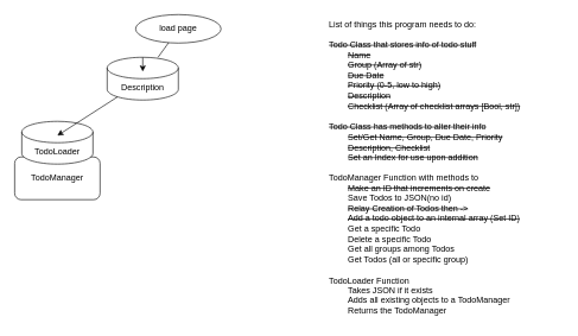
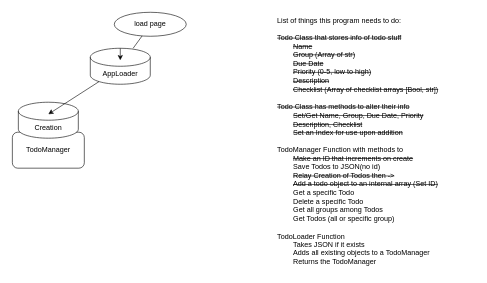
  <mxCell id="0" />
  <mxCell id="1" parent="0" />
- <mxCell id="2" value="Description" style="shape=cylinder3;whiteSpace=wrap;html=1;boundedLbl=1;backgroundOutline=1;size=15;fillColor=default;" vertex="1" parent="1"><mxGeometry x="150" y="80" width="100" height="60" as="geometry" /></mxCell>
+ <mxCell id="2" value="AppLoader" style="shape=cylinder3;whiteSpace=wrap;html=1;boundedLbl=1;backgroundOutline=1;size=15;fillColor=default;" vertex="1" parent="1"><mxGeometry x="150" y="80" width="100" height="60" as="geometry" /></mxCell>
  <mxCell id="3" value="TodoManager" style="rounded=1;whiteSpace=wrap;html=1;fillColor=default;" vertex="1" parent="1"><mxGeometry x="20" y="220" width="120" height="60" as="geometry" /></mxCell>
  <mxCell id="4" value="load page" style="ellipse;whiteSpace=wrap;html=1;" vertex="1" parent="1"><mxGeometry x="190" y="20" width="120" height="40" as="geometry" /></mxCell>
  <mxCell id="5" value="List of things this program needs to do:&lt;br&gt;&lt;br&gt;&lt;div style=&quot;&quot;&gt;&lt;span style=&quot;background-color: initial;&quot;&gt;&lt;strike&gt;Todo Class that stores info of todo stuff&lt;/strike&gt;&lt;/span&gt;&lt;/div&gt;&lt;div style=&quot;&quot;&gt;&lt;span style=&quot;background-color: initial;&quot;&gt;&lt;strike&gt;&lt;span style=&quot;&quot;&gt;&#09;&lt;/span&gt;&lt;span style=&quot;white-space: pre;&quot;&gt;&#09;&lt;/span&gt;Name&lt;br&gt;&lt;/strike&gt;&lt;/span&gt;&lt;/div&gt;&lt;div style=&quot;&quot;&gt;&lt;span style=&quot;background-color: initial;&quot;&gt;&lt;strike&gt;&lt;span style=&quot;&quot;&gt;&#09;&lt;/span&gt;&lt;span style=&quot;white-space: pre;&quot;&gt;&#09;&lt;/span&gt;Group (Array of str)&lt;br&gt;&lt;/strike&gt;&lt;/span&gt;&lt;/div&gt;&lt;div style=&quot;&quot;&gt;&lt;span style=&quot;background-color: initial;&quot;&gt;&lt;strike&gt;&lt;span style=&quot;&quot;&gt;&#09;&lt;/span&gt;&lt;span style=&quot;white-space: pre;&quot;&gt;&#09;&lt;/span&gt;Due Date&lt;br&gt;&lt;/strike&gt;&lt;/span&gt;&lt;/div&gt;&lt;div style=&quot;&quot;&gt;&lt;span style=&quot;background-color: initial;&quot;&gt;&lt;strike&gt;&lt;span style=&quot;&quot;&gt;&#09;&lt;/span&gt;&lt;span style=&quot;white-space: pre;&quot;&gt;&#09;&lt;/span&gt;Priority (0-5, low to high)&lt;br&gt;&lt;/strike&gt;&lt;/span&gt;&lt;/div&gt;&lt;div style=&quot;&quot;&gt;&lt;/div&gt;&lt;div style=&quot;&quot;&gt;&lt;span style=&quot;background-color: initial;&quot;&gt;&lt;strike&gt;&lt;span style=&quot;&quot;&gt;&#09;&lt;/span&gt;&lt;span style=&quot;white-space: pre;&quot;&gt;&#09;&lt;/span&gt;Description&lt;br&gt;&lt;/strike&gt;&lt;/span&gt;&lt;/div&gt;&lt;div style=&quot;&quot;&gt;&lt;span style=&quot;background-color: initial;&quot;&gt;&lt;strike&gt;&lt;span style=&quot;&quot;&gt;&#09;&lt;/span&gt;&lt;span style=&quot;white-space: pre;&quot;&gt;&#09;&lt;/span&gt;Checklist (Array of checklist arrays [Bool, str])&lt;/strike&gt;&lt;br&gt;&lt;/span&gt;&lt;/div&gt;&lt;div style=&quot;&quot;&gt;&lt;span style=&quot;background-color: initial;&quot;&gt;&lt;span style=&quot;&quot;&gt;&#09;&lt;/span&gt;&lt;br&gt;&lt;/span&gt;&lt;/div&gt;&lt;div style=&quot;&quot;&gt;&lt;span style=&quot;background-color: initial;&quot;&gt;&lt;strike&gt;Todo Class has methods to alter their info&lt;/strike&gt;&lt;/span&gt;&lt;/div&gt;&lt;div style=&quot;&quot;&gt;&lt;span style=&quot;background-color: initial;&quot;&gt;&lt;strike&gt;&lt;span style=&quot;&quot;&gt;&#09;&lt;/span&gt;&lt;span style=&quot;white-space: pre;&quot;&gt;&#09;&lt;/span&gt;Set/Get Name, Group, Due Date, Priority&lt;br&gt;&lt;/strike&gt;&lt;/span&gt;&lt;/div&gt;&lt;div style=&quot;&quot;&gt;&lt;span style=&quot;background-color: initial;&quot;&gt;&lt;strike&gt;&lt;span style=&quot;&quot;&gt;&#09;&lt;/span&gt;&lt;span style=&quot;&quot;&gt;&#09;&lt;/span&gt;&lt;span style=&quot;white-space: pre;&quot;&gt;&#09;&lt;/span&gt;Description, Checklist&lt;br&gt;&lt;/strike&gt;&lt;/span&gt;&lt;/div&gt;&lt;div style=&quot;&quot;&gt;&lt;span style=&quot;background-color: initial;&quot;&gt;&lt;strike&gt;&lt;span style=&quot;white-space: pre;&quot;&gt;&#09;&lt;/span&gt;Set an Index for use upon addition&lt;/strike&gt;&lt;br&gt;&lt;/span&gt;&lt;/div&gt;&lt;div style=&quot;&quot;&gt;&lt;br&gt;&lt;/div&gt;&lt;div style=&quot;&quot;&gt;&lt;span style=&quot;background-color: initial;&quot;&gt;TodoManager Function with methods to&lt;/span&gt;&lt;/div&gt;&lt;div style=&quot;&quot;&gt;&lt;span style=&quot;background-color: initial;&quot;&gt;&lt;span style=&quot;white-space: pre;&quot;&gt;&#09;&lt;/span&gt;&lt;strike&gt;Make an ID that increments on create&lt;/strike&gt;&lt;br&gt;&lt;/span&gt;&lt;/div&gt;&lt;div style=&quot;&quot;&gt;&lt;span style=&quot;white-space: pre;&quot;&gt;&#09;&lt;/span&gt;Save Todos to JSON(no id)&lt;br&gt;&lt;/div&gt;&lt;div style=&quot;&quot;&gt;&lt;span style=&quot;background-color: initial;&quot;&gt;&lt;span style=&quot;white-space: pre;&quot;&gt;&#09;&lt;/span&gt;&lt;strike&gt;Relay Creation of Todos then -&amp;gt;&lt;br&gt;&lt;/strike&gt;&lt;/span&gt;&lt;/div&gt;&lt;div style=&quot;&quot;&gt;&lt;span style=&quot;background-color: initial;&quot;&gt;&lt;strike&gt;&lt;span style=&quot;&quot;&gt;&#09;&lt;/span&gt;&lt;span style=&quot;white-space: pre;&quot;&gt;&#09;&lt;/span&gt;Add a todo object to an internal array (Set ID)&lt;/strike&gt;&lt;/span&gt;&lt;/div&gt;&lt;div style=&quot;&quot;&gt;&lt;span style=&quot;background-color: initial;&quot;&gt;&lt;span style=&quot;white-space: pre;&quot;&gt;&#09;&lt;/span&gt;Get a specific Todo&lt;br&gt;&lt;/span&gt;&lt;/div&gt;&lt;div style=&quot;&quot;&gt;&lt;span style=&quot;background-color: initial;&quot;&gt;&lt;span style=&quot;white-space: pre;&quot;&gt;&#09;&lt;/span&gt;Delete a specific Todo&lt;br&gt;&lt;/span&gt;&lt;/div&gt;&lt;div style=&quot;&quot;&gt;&lt;span style=&quot;background-color: initial;&quot;&gt;&lt;span style=&quot;white-space: pre;&quot;&gt;&#09;&lt;/span&gt;Get all groups among Todos&lt;br&gt;&lt;/span&gt;&lt;/div&gt;&lt;div style=&quot;&quot;&gt;&lt;/div&gt;&lt;div style=&quot;&quot;&gt;&lt;span style=&quot;background-color: initial;&quot;&gt;&lt;span style=&quot;white-space: pre;&quot;&gt;&#09;&lt;/span&gt;Get Todos (all or specific group)&lt;/span&gt;&lt;span style=&quot;background-color: initial; white-space: pre;&quot;&gt;&#09;&lt;/span&gt;&lt;/div&gt;&lt;div style=&quot;&quot;&gt;&lt;br&gt;&lt;/div&gt;&lt;div style=&quot;&quot;&gt;TodoLoader Function&lt;/div&gt;&lt;div style=&quot;&quot;&gt;&lt;span style=&quot;white-space: pre;&quot;&gt;&#09;&lt;/span&gt;Takes JSON if it exists&lt;br&gt;&lt;/div&gt;&lt;div style=&quot;&quot;&gt;&lt;span style=&quot;white-space: pre;&quot;&gt;&#09;&lt;/span&gt;Adds all existing objects to a TodoManager&lt;br&gt;&lt;/div&gt;&lt;div style=&quot;&quot;&gt;&lt;span style=&quot;white-space: pre;&quot;&gt;&#09;&lt;/span&gt;Returns the TodoManager&lt;br&gt;&lt;/div&gt;" style="text;strokeColor=none;align=left;fillColor=none;html=1;verticalAlign=middle;whiteSpace=wrap;rounded=0;" vertex="1" parent="1"><mxGeometry x="460" y="20" width="330" height="430" as="geometry" /></mxCell>
- <mxCell id="6" value="TodoLoader" style="shape=cylinder3;whiteSpace=wrap;html=1;boundedLbl=1;backgroundOutline=1;size=15;fillColor=default;" vertex="1" parent="1"><mxGeometry x="30" y="170" width="100" height="60" as="geometry" /></mxCell>
+ <mxCell id="6" value="Creation" style="shape=cylinder3;whiteSpace=wrap;html=1;boundedLbl=1;backgroundOutline=1;size=15;fillColor=default;" vertex="1" parent="1"><mxGeometry x="30" y="170" width="100" height="60" as="geometry" /></mxCell>
  <mxCell id="7" style="edgeStyle=none;html=1;startArrow=none;" edge="1" parent="1" source="2"><mxGeometry relative="1" as="geometry"><mxPoint x="200" y="100" as="targetPoint" /></mxGeometry></mxCell>
  <mxCell id="8" value="" style="edgeStyle=none;html=1;endArrow=none;" edge="1" parent="1" source="4" target="2"><mxGeometry relative="1" as="geometry"><mxPoint x="200" y="100" as="targetPoint" /><mxPoint x="200" y="60" as="sourcePoint" /></mxGeometry></mxCell>
  <mxCell id="9" style="edgeStyle=none;html=1;exitX=0.145;exitY=1;exitDx=0;exitDy=-4.35;exitPerimeter=0;entryX=0.5;entryY=0.333;entryDx=0;entryDy=0;entryPerimeter=0;" edge="1" parent="1" source="2" target="6"><mxGeometry relative="1" as="geometry" /></mxCell>
